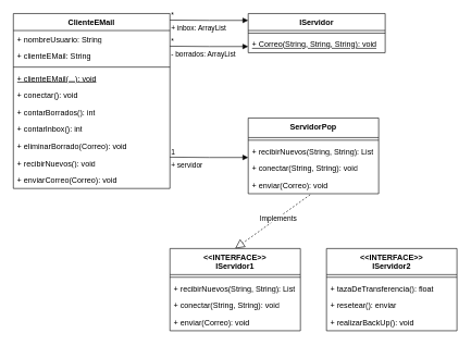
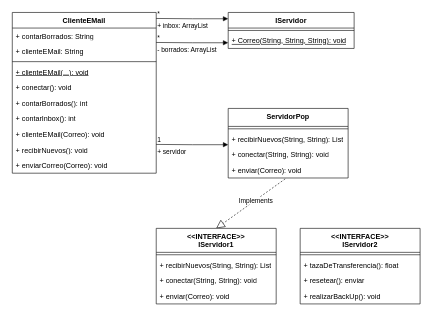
  <mxCell id="0" />
  <mxCell id="1" parent="0" />
  <mxCell id="2" value="ClienteEMail" style="swimlane;fontStyle=1;align=center;verticalAlign=top;childLayout=stackLayout;horizontal=1;startSize=26;horizontalStack=0;resizeParent=1;resizeParentMax=0;resizeLast=0;collapsible=1;marginBottom=0;whiteSpace=wrap;html=1;" parent="1" vertex="1"><mxGeometry y="20" width="240" height="268" as="geometry" x="20" /></mxCell>
- <mxCell id="3" value="+ nombreUsuario: String" style="text;strokeColor=none;fillColor=none;align=left;verticalAlign=top;spacingLeft=4;spacingRight=4;overflow=hidden;rotatable=0;points=[[0,0.5],[1,0.5]];portConstraint=eastwest;whiteSpace=wrap;html=1;" parent="2" vertex="1"><mxGeometry y="26" width="240" height="26" as="geometry" /></mxCell>
+ <mxCell id="3" value="+ contarBorrados: String" style="text;strokeColor=none;fillColor=none;align=left;verticalAlign=top;spacingLeft=4;spacingRight=4;overflow=hidden;rotatable=0;points=[[0,0.5],[1,0.5]];portConstraint=eastwest;whiteSpace=wrap;html=1;" parent="2" vertex="1"><mxGeometry y="26" width="240" height="26" as="geometry" /></mxCell>
  <mxCell id="4" value="+ clienteEMail: String" style="text;strokeColor=none;fillColor=none;align=left;verticalAlign=top;spacingLeft=4;spacingRight=4;overflow=hidden;rotatable=0;points=[[0,0.5],[1,0.5]];portConstraint=eastwest;whiteSpace=wrap;html=1;" parent="2" vertex="1"><mxGeometry y="52" width="240" height="26" as="geometry" /></mxCell>
  <mxCell id="5" value="" style="line;strokeWidth=1;fillColor=none;align=left;verticalAlign=middle;spacingTop=-1;spacingLeft=3;spacingRight=3;rotatable=0;labelPosition=right;points=[];portConstraint=eastwest;strokeColor=inherit;" parent="2" vertex="1"><mxGeometry y="78" width="240" height="8" as="geometry" /></mxCell>
  <mxCell id="6" value="&lt;u&gt;+ clienteEMail(...): void&lt;/u&gt;" style="text;strokeColor=none;fillColor=none;align=left;verticalAlign=top;spacingLeft=4;spacingRight=4;overflow=hidden;rotatable=0;points=[[0,0.5],[1,0.5]];portConstraint=eastwest;whiteSpace=wrap;html=1;" parent="2" vertex="1"><mxGeometry y="86" width="240" height="26" as="geometry" /></mxCell>
  <mxCell id="7" value="+ conectar(): void" style="text;strokeColor=none;fillColor=none;align=left;verticalAlign=top;spacingLeft=4;spacingRight=4;overflow=hidden;rotatable=0;points=[[0,0.5],[1,0.5]];portConstraint=eastwest;whiteSpace=wrap;html=1;" parent="2" vertex="1"><mxGeometry y="112" width="240" height="26" as="geometry" /></mxCell>
  <mxCell id="8" value="+ contarBorrados(): int" style="text;strokeColor=none;fillColor=none;align=left;verticalAlign=top;spacingLeft=4;spacingRight=4;overflow=hidden;rotatable=0;points=[[0,0.5],[1,0.5]];portConstraint=eastwest;whiteSpace=wrap;html=1;" parent="2" vertex="1"><mxGeometry y="138" width="240" height="26" as="geometry" /></mxCell>
  <mxCell id="9" value="+ contarInbox(): int" style="text;strokeColor=none;fillColor=none;align=left;verticalAlign=top;spacingLeft=4;spacingRight=4;overflow=hidden;rotatable=0;points=[[0,0.5],[1,0.5]];portConstraint=eastwest;whiteSpace=wrap;html=1;" parent="2" vertex="1"><mxGeometry y="164" width="240" height="26" as="geometry" /></mxCell>
- <mxCell id="10" value="+ eliminarBorrado(Correo): void" style="text;strokeColor=none;fillColor=none;align=left;verticalAlign=top;spacingLeft=4;spacingRight=4;overflow=hidden;rotatable=0;points=[[0,0.5],[1,0.5]];portConstraint=eastwest;whiteSpace=wrap;html=1;" parent="2" vertex="1"><mxGeometry y="190" width="240" height="26" as="geometry" /></mxCell>
+ <mxCell id="10" value="+ clienteEMail(Correo): void" style="text;strokeColor=none;fillColor=none;align=left;verticalAlign=top;spacingLeft=4;spacingRight=4;overflow=hidden;rotatable=0;points=[[0,0.5],[1,0.5]];portConstraint=eastwest;whiteSpace=wrap;html=1;" parent="2" vertex="1"><mxGeometry y="190" width="240" height="26" as="geometry" /></mxCell>
  <mxCell id="11" value="+ recibirNuevos(): void" style="text;strokeColor=none;fillColor=none;align=left;verticalAlign=top;spacingLeft=4;spacingRight=4;overflow=hidden;rotatable=0;points=[[0,0.5],[1,0.5]];portConstraint=eastwest;whiteSpace=wrap;html=1;" parent="2" vertex="1"><mxGeometry y="216" width="240" height="26" as="geometry" /></mxCell>
  <mxCell id="12" value="+ enviarCorreo(Correo): void" style="text;strokeColor=none;fillColor=none;align=left;verticalAlign=top;spacingLeft=4;spacingRight=4;overflow=hidden;rotatable=0;points=[[0,0.5],[1,0.5]];portConstraint=eastwest;whiteSpace=wrap;html=1;" parent="2" vertex="1"><mxGeometry y="242" width="240" height="26" as="geometry" /></mxCell>
  <mxCell id="13" value="IServidor" style="swimlane;fontStyle=1;align=center;verticalAlign=top;childLayout=stackLayout;horizontal=1;startSize=26;horizontalStack=0;resizeParent=1;resizeParentMax=0;resizeLast=0;collapsible=1;marginBottom=0;whiteSpace=wrap;html=1;" parent="1" vertex="1"><mxGeometry x="380" y="20" width="210" height="60" as="geometry" /></mxCell>
  <mxCell id="14" value="" style="line;strokeWidth=1;fillColor=none;align=left;verticalAlign=middle;spacingTop=-1;spacingLeft=3;spacingRight=3;rotatable=0;labelPosition=right;points=[];portConstraint=eastwest;strokeColor=inherit;" parent="13" vertex="1"><mxGeometry y="26" width="210" height="8" as="geometry" /></mxCell>
  <mxCell id="15" value="&lt;u&gt;+ Correo(String, String, String): void&lt;/u&gt;" style="text;strokeColor=none;fillColor=none;align=left;verticalAlign=top;spacingLeft=4;spacingRight=4;overflow=hidden;rotatable=0;points=[[0,0.5],[1,0.5]];portConstraint=eastwest;whiteSpace=wrap;html=1;" parent="13" vertex="1"><mxGeometry y="34" width="210" height="26" as="geometry" /></mxCell>
  <mxCell id="16" value="+ inbox: ArrayList" style="endArrow=block;endFill=1;html=1;edgeStyle=orthogonalEdgeStyle;align=left;verticalAlign=top;rounded=0;" parent="1" edge="1"><mxGeometry x="-1" relative="1" as="geometry"><mxPoint x="260" y="30" as="sourcePoint" /><mxPoint x="380" y="30.5" as="targetPoint" /></mxGeometry></mxCell>
  <mxCell id="17" value="*" style="edgeLabel;resizable=0;html=1;align=left;verticalAlign=bottom;" parent="16" connectable="0" vertex="1"><mxGeometry x="-1" relative="1" as="geometry" /></mxCell>
  <mxCell id="18" value="- borrados: ArrayList" style="endArrow=block;endFill=1;html=1;edgeStyle=orthogonalEdgeStyle;align=left;verticalAlign=top;rounded=0;" parent="1" edge="1"><mxGeometry x="-1" relative="1" as="geometry"><mxPoint x="260" y="70" as="sourcePoint" /><mxPoint x="380" y="70.5" as="targetPoint" /></mxGeometry></mxCell>
  <mxCell id="19" value="*" style="edgeLabel;resizable=0;html=1;align=left;verticalAlign=bottom;" parent="18" connectable="0" vertex="1"><mxGeometry x="-1" relative="1" as="geometry" /></mxCell>
  <mxCell id="20" value="&lt;div&gt;&amp;lt;&amp;lt;INTERFACE&amp;gt;&amp;gt;&lt;/div&gt;IServidor2" style="swimlane;fontStyle=1;align=center;verticalAlign=top;childLayout=stackLayout;horizontal=1;startSize=40;horizontalStack=0;resizeParent=1;resizeParentMax=0;resizeLast=0;collapsible=1;marginBottom=0;whiteSpace=wrap;html=1;" parent="1" vertex="1"><mxGeometry x="500" y="380" width="200" height="126" as="geometry" /></mxCell>
  <mxCell id="21" value="" style="line;strokeWidth=1;fillColor=none;align=left;verticalAlign=middle;spacingTop=-1;spacingLeft=3;spacingRight=3;rotatable=0;labelPosition=right;points=[];portConstraint=eastwest;strokeColor=inherit;" parent="20" vertex="1"><mxGeometry y="40" width="200" height="8" as="geometry" /></mxCell>
  <mxCell id="22" value="+ tazaDeTransferencia(): float" style="text;strokeColor=none;fillColor=none;align=left;verticalAlign=top;spacingLeft=4;spacingRight=4;overflow=hidden;rotatable=0;points=[[0,0.5],[1,0.5]];portConstraint=eastwest;whiteSpace=wrap;html=1;" parent="20" vertex="1"><mxGeometry y="48" width="200" height="26" as="geometry" /></mxCell>
  <mxCell id="23" value="+ resetear(): enviar" style="text;strokeColor=none;fillColor=none;align=left;verticalAlign=top;spacingLeft=4;spacingRight=4;overflow=hidden;rotatable=0;points=[[0,0.5],[1,0.5]];portConstraint=eastwest;whiteSpace=wrap;html=1;" parent="20" vertex="1"><mxGeometry y="74" width="200" height="26" as="geometry" /></mxCell>
  <mxCell id="24" value="+ realizarBackUp(): void" style="text;strokeColor=none;fillColor=none;align=left;verticalAlign=top;spacingLeft=4;spacingRight=4;overflow=hidden;rotatable=0;points=[[0,0.5],[1,0.5]];portConstraint=eastwest;whiteSpace=wrap;html=1;" parent="20" vertex="1"><mxGeometry y="100" width="200" height="26" as="geometry" /></mxCell>
  <mxCell id="25" value="&lt;div&gt;&lt;span style=&quot;background-color: transparent; color: light-dark(rgb(0, 0, 0), rgb(255, 255, 255));&quot;&gt;ServidorPop&lt;/span&gt;&lt;/div&gt;" style="swimlane;fontStyle=1;align=center;verticalAlign=top;childLayout=stackLayout;horizontal=1;startSize=30;horizontalStack=0;resizeParent=1;resizeParentMax=0;resizeLast=0;collapsible=1;marginBottom=0;whiteSpace=wrap;html=1;" parent="1" vertex="1"><mxGeometry x="380" y="180" width="200" height="116" as="geometry" /></mxCell>
  <mxCell id="26" value="" style="line;strokeWidth=1;fillColor=none;align=left;verticalAlign=middle;spacingTop=-1;spacingLeft=3;spacingRight=3;rotatable=0;labelPosition=right;points=[];portConstraint=eastwest;strokeColor=inherit;" parent="25" vertex="1"><mxGeometry y="30" width="200" height="8" as="geometry" /></mxCell>
  <mxCell id="27" value="+ recibirNuevos(String, String): List" style="text;strokeColor=none;fillColor=none;align=left;verticalAlign=top;spacingLeft=4;spacingRight=4;overflow=hidden;rotatable=0;points=[[0,0.5],[1,0.5]];portConstraint=eastwest;whiteSpace=wrap;html=1;" parent="25" vertex="1"><mxGeometry y="38" width="200" height="26" as="geometry" /></mxCell>
  <mxCell id="28" value="+ conectar(String, String): void" style="text;strokeColor=none;fillColor=none;align=left;verticalAlign=top;spacingLeft=4;spacingRight=4;overflow=hidden;rotatable=0;points=[[0,0.5],[1,0.5]];portConstraint=eastwest;whiteSpace=wrap;html=1;" parent="25" vertex="1"><mxGeometry y="64" width="200" height="26" as="geometry" /></mxCell>
  <mxCell id="29" value="+ enviar(Correo): void" style="text;strokeColor=none;fillColor=none;align=left;verticalAlign=top;spacingLeft=4;spacingRight=4;overflow=hidden;rotatable=0;points=[[0,0.5],[1,0.5]];portConstraint=eastwest;whiteSpace=wrap;html=1;" parent="25" vertex="1"><mxGeometry y="90" width="200" height="26" as="geometry" /></mxCell>
  <mxCell id="30" value="" style="endArrow=block;dashed=1;endFill=0;endSize=12;html=1;rounded=0;exitX=0.475;exitY=1.058;exitDx=0;exitDy=0;exitPerimeter=0;entryX=0.5;entryY=0;entryDx=0;entryDy=0;" parent="1" source="29" target="34" edge="1"><mxGeometry width="160" relative="1" as="geometry"><mxPoint x="480.4" y="375.222" as="sourcePoint" /><mxPoint x="280" y="372.89" as="targetPoint" /></mxGeometry></mxCell>
  <mxCell id="31" value="Implements" style="edgeLabel;html=1;align=center;verticalAlign=middle;resizable=0;points=[];" parent="30" vertex="1" connectable="0"><mxGeometry x="-0.144" relative="1" as="geometry"><mxPoint as="offset" /></mxGeometry></mxCell>
  <mxCell id="32" value="+ servidor" style="endArrow=block;endFill=1;html=1;edgeStyle=orthogonalEdgeStyle;align=left;verticalAlign=top;rounded=0;" parent="1" edge="1"><mxGeometry x="-1" relative="1" as="geometry"><mxPoint x="260" y="240" as="sourcePoint" /><mxPoint x="380" y="240.5" as="targetPoint" /></mxGeometry></mxCell>
  <mxCell id="33" value="1" style="edgeLabel;resizable=0;html=1;align=left;verticalAlign=bottom;" parent="32" connectable="0" vertex="1"><mxGeometry x="-1" relative="1" as="geometry" /></mxCell>
  <mxCell id="34" value="&lt;div&gt;&amp;lt;&amp;lt;INTERFACE&amp;gt;&amp;gt;&lt;/div&gt;IServidor1" style="swimlane;fontStyle=1;align=center;verticalAlign=top;childLayout=stackLayout;horizontal=1;startSize=40;horizontalStack=0;resizeParent=1;resizeParentMax=0;resizeLast=0;collapsible=1;marginBottom=0;whiteSpace=wrap;html=1;" vertex="1" parent="1"><mxGeometry x="260" y="380" width="200" height="126" as="geometry" /></mxCell>
  <mxCell id="35" value="" style="line;strokeWidth=1;fillColor=none;align=left;verticalAlign=middle;spacingTop=-1;spacingLeft=3;spacingRight=3;rotatable=0;labelPosition=right;points=[];portConstraint=eastwest;strokeColor=inherit;" vertex="1" parent="34"><mxGeometry y="40" width="200" height="8" as="geometry" /></mxCell>
  <mxCell id="36" value="+ recibirNuevos(String, String): List" style="text;strokeColor=none;fillColor=none;align=left;verticalAlign=top;spacingLeft=4;spacingRight=4;overflow=hidden;rotatable=0;points=[[0,0.5],[1,0.5]];portConstraint=eastwest;whiteSpace=wrap;html=1;" vertex="1" parent="34"><mxGeometry y="48" width="200" height="26" as="geometry" /></mxCell>
  <mxCell id="37" value="+ conectar(String, String): void" style="text;strokeColor=none;fillColor=none;align=left;verticalAlign=top;spacingLeft=4;spacingRight=4;overflow=hidden;rotatable=0;points=[[0,0.5],[1,0.5]];portConstraint=eastwest;whiteSpace=wrap;html=1;" vertex="1" parent="34"><mxGeometry y="74" width="200" height="26" as="geometry" /></mxCell>
  <mxCell id="38" value="+ enviar(Correo): void" style="text;strokeColor=none;fillColor=none;align=left;verticalAlign=top;spacingLeft=4;spacingRight=4;overflow=hidden;rotatable=0;points=[[0,0.5],[1,0.5]];portConstraint=eastwest;whiteSpace=wrap;html=1;" vertex="1" parent="34"><mxGeometry y="100" width="200" height="26" as="geometry" /></mxCell>
